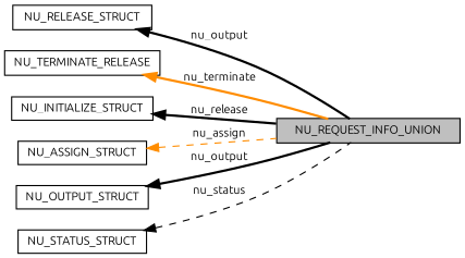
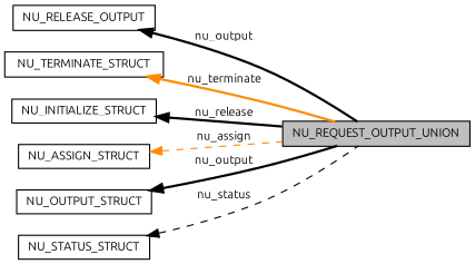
  digraph {
    fontname=Ubuntu
    rankdir=LR
    node [color=black fillcolor=white fontname=Ubuntu fontsize=10 shape=record style=filled]
    edge [color=black dir=back fontname=Ubuntu fontsize=10 labelfontname=Helvetica labelfontsize=10 style=bold]
-   n1 [fillcolor=grey75 fontcolor=black height=0.2 label=NU_REQUEST_INFO_UNION width=0.4]
-   n2 [height=0.2 label=NU_RELEASE_STRUCT width=0.4]
-   n3 [height=0.2 label=NU_TERMINATE_RELEASE width=0.4]
+   n1 [fillcolor=grey75 fontcolor=black height=0.2 label=NU_REQUEST_OUTPUT_UNION width=0.4]
+   n2 [height=0.2 label=NU_RELEASE_OUTPUT width=0.4]
+   n3 [height=0.2 label=NU_TERMINATE_STRUCT width=0.4]
    n4 [height=0.2 label=NU_INITIALIZE_STRUCT width=0.4]
    n5 [height=0.2 label=NU_ASSIGN_STRUCT width=0.4]
    n6 [height=0.2 label=NU_OUTPUT_STRUCT width=0.4]
    n7 [height=0.2 label=NU_STATUS_STRUCT width=0.4]
    n2 -> n1 [label=" nu_output"]
    n3 -> n1 [color=darkorange label=" nu_terminate"]
    n4 -> n1 [label=" nu_release"]
    n5 -> n1 [color=darkorange label=" nu_assign" style=dashed]
    n6 -> n1 [label=" nu_output"]
    n7 -> n1 [label=" nu_status" style=dashed]
  }
